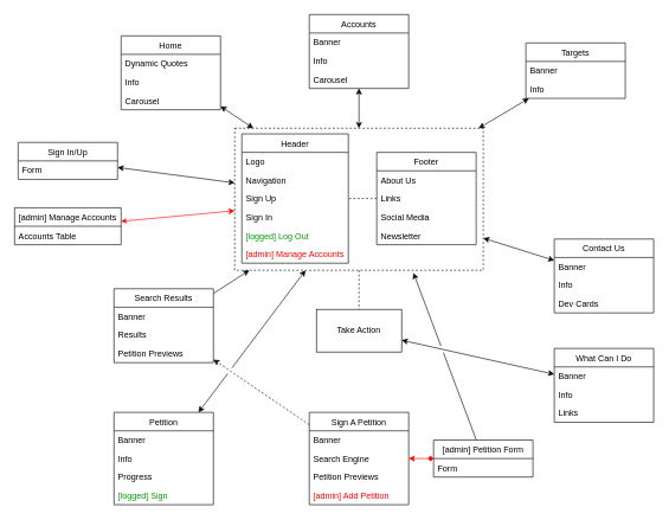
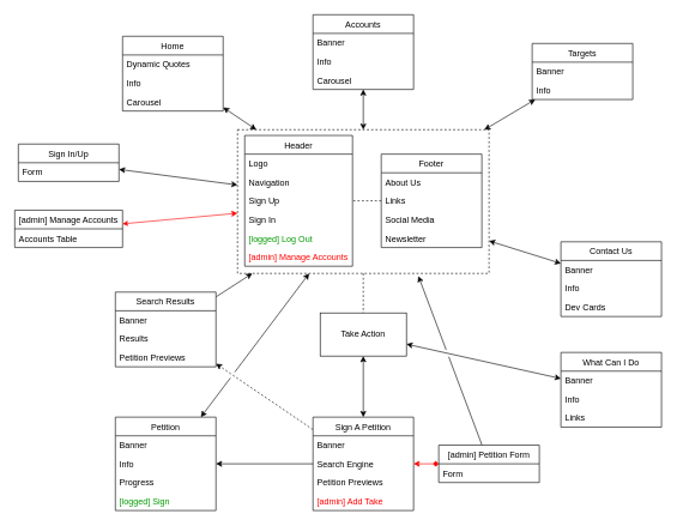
  <mxCell id="0" />
  <mxCell id="1" parent="0" />
  <mxCell id="2" style="edgeStyle=none;rounded=0;orthogonalLoop=1;jettySize=auto;html=1;startArrow=none;startFill=0;dashed=1;endArrow=none;endFill=0;" edge="1" parent="1" source="3" target="20"><mxGeometry relative="1" as="geometry" /></mxCell>
  <mxCell id="3" value="" style="rounded=0;whiteSpace=wrap;html=1;fillColor=none;dashed=1;" vertex="1" parent="1"><mxGeometry x="330" y="180" width="350" height="200" as="geometry" /></mxCell>
  <mxCell id="4" style="edgeStyle=none;rounded=0;orthogonalLoop=1;jettySize=auto;html=1;startArrow=classic;startFill=1;" edge="1" parent="1" source="5" target="3"><mxGeometry relative="1" as="geometry" /></mxCell>
  <mxCell id="5" value="Home" style="swimlane;fontStyle=0;childLayout=stackLayout;horizontal=1;startSize=26;horizontalStack=0;resizeParent=1;resizeParentMax=0;resizeLast=0;collapsible=1;marginBottom=0;" vertex="1" parent="1"><mxGeometry x="170" y="50" width="140" height="104" as="geometry" /></mxCell>
  <mxCell id="6" value="Dynamic Quotes" style="text;strokeColor=none;fillColor=none;align=left;verticalAlign=top;spacingLeft=4;spacingRight=4;overflow=hidden;rotatable=0;points=[[0,0.5],[1,0.5]];portConstraint=eastwest;" vertex="1" parent="5"><mxGeometry y="26" width="140" height="26" as="geometry" /></mxCell>
  <mxCell id="7" value="Info" style="text;strokeColor=none;fillColor=none;align=left;verticalAlign=top;spacingLeft=4;spacingRight=4;overflow=hidden;rotatable=0;points=[[0,0.5],[1,0.5]];portConstraint=eastwest;" vertex="1" parent="5"><mxGeometry y="52" width="140" height="26" as="geometry" /></mxCell>
  <mxCell id="8" value="Carousel" style="text;strokeColor=none;fillColor=none;align=left;verticalAlign=top;spacingLeft=4;spacingRight=4;overflow=hidden;rotatable=0;points=[[0,0.5],[1,0.5]];portConstraint=eastwest;" vertex="1" parent="5"><mxGeometry y="78" width="140" height="26" as="geometry" /></mxCell>
  <mxCell id="9" style="edgeStyle=none;rounded=0;orthogonalLoop=1;jettySize=auto;html=1;startArrow=classic;startFill=1;" edge="1" parent="1" source="10" target="3"><mxGeometry relative="1" as="geometry" /></mxCell>
  <mxCell id="10" value="Targets" style="swimlane;fontStyle=0;childLayout=stackLayout;horizontal=1;startSize=26;horizontalStack=0;resizeParent=1;resizeParentMax=0;resizeLast=0;collapsible=1;marginBottom=0;" vertex="1" parent="1"><mxGeometry x="740" y="60" width="140" height="78" as="geometry" /></mxCell>
  <mxCell id="11" value="Banner" style="text;strokeColor=none;fillColor=none;align=left;verticalAlign=top;spacingLeft=4;spacingRight=4;overflow=hidden;rotatable=0;points=[[0,0.5],[1,0.5]];portConstraint=eastwest;" vertex="1" parent="10"><mxGeometry y="26" width="140" height="26" as="geometry" /></mxCell>
  <mxCell id="12" value="Info" style="text;strokeColor=none;fillColor=none;align=left;verticalAlign=top;spacingLeft=4;spacingRight=4;overflow=hidden;rotatable=0;points=[[0,0.5],[1,0.5]];portConstraint=eastwest;" vertex="1" parent="10"><mxGeometry y="52" width="140" height="26" as="geometry" /></mxCell>
  <mxCell id="13" style="edgeStyle=none;rounded=0;orthogonalLoop=1;jettySize=auto;html=1;startArrow=classic;startFill=1;" edge="1" parent="1" source="14" target="3"><mxGeometry relative="1" as="geometry" /></mxCell>
  <mxCell id="14" value="Accounts" style="swimlane;fontStyle=0;childLayout=stackLayout;horizontal=1;startSize=26;horizontalStack=0;resizeParent=1;resizeParentMax=0;resizeLast=0;collapsible=1;marginBottom=0;" vertex="1" parent="1"><mxGeometry x="435" width="140" height="104" as="geometry" y="20" /></mxCell>
  <mxCell id="15" value="Banner" style="text;strokeColor=none;fillColor=none;align=left;verticalAlign=top;spacingLeft=4;spacingRight=4;overflow=hidden;rotatable=0;points=[[0,0.5],[1,0.5]];portConstraint=eastwest;" vertex="1" parent="14"><mxGeometry y="26" width="140" height="26" as="geometry" /></mxCell>
  <mxCell id="16" value="Info" style="text;strokeColor=none;fillColor=none;align=left;verticalAlign=top;spacingLeft=4;spacingRight=4;overflow=hidden;rotatable=0;points=[[0,0.5],[1,0.5]];portConstraint=eastwest;" vertex="1" parent="14"><mxGeometry y="52" width="140" height="26" as="geometry" /></mxCell>
  <mxCell id="17" value="Carousel" style="text;strokeColor=none;fillColor=none;align=left;verticalAlign=top;spacingLeft=4;spacingRight=4;overflow=hidden;rotatable=0;points=[[0,0.5],[1,0.5]];portConstraint=eastwest;" vertex="1" parent="14"><mxGeometry y="78" width="140" height="26" as="geometry" /></mxCell>
+ <mxCell id="18" style="edgeStyle=none;rounded=0;orthogonalLoop=1;jettySize=auto;html=1;startArrow=classic;startFill=1;" edge="1" parent="1" source="20" target="28"><mxGeometry relative="1" as="geometry" /></mxCell>
  <mxCell id="19" style="edgeStyle=none;rounded=0;jumpStyle=gap;orthogonalLoop=1;jettySize=auto;html=1;startArrow=classic;startFill=1;" edge="1" parent="1" source="20" target="21"><mxGeometry relative="1" as="geometry" /></mxCell>
  <mxCell id="20" value="Take Action" style="rounded=0;whiteSpace=wrap;html=1;" vertex="1" parent="1"><mxGeometry x="445" y="435" width="120" height="60" as="geometry" /></mxCell>
  <mxCell id="21" value="What Can I Do" style="swimlane;fontStyle=0;childLayout=stackLayout;horizontal=1;startSize=26;horizontalStack=0;resizeParent=1;resizeParentMax=0;resizeLast=0;collapsible=1;marginBottom=0;" vertex="1" parent="1"><mxGeometry x="780" y="490" width="140" height="104" as="geometry" /></mxCell>
  <mxCell id="22" value="Banner" style="text;strokeColor=none;fillColor=none;align=left;verticalAlign=top;spacingLeft=4;spacingRight=4;overflow=hidden;rotatable=0;points=[[0,0.5],[1,0.5]];portConstraint=eastwest;" vertex="1" parent="21"><mxGeometry y="26" width="140" height="26" as="geometry" /></mxCell>
  <mxCell id="23" value="Info" style="text;strokeColor=none;fillColor=none;align=left;verticalAlign=top;spacingLeft=4;spacingRight=4;overflow=hidden;rotatable=0;points=[[0,0.5],[1,0.5]];portConstraint=eastwest;" vertex="1" parent="21"><mxGeometry y="52" width="140" height="26" as="geometry" /></mxCell>
  <mxCell id="24" value="Links" style="text;strokeColor=none;fillColor=none;align=left;verticalAlign=top;spacingLeft=4;spacingRight=4;overflow=hidden;rotatable=0;points=[[0,0.5],[1,0.5]];portConstraint=eastwest;" vertex="1" parent="21"><mxGeometry y="78" width="140" height="26" as="geometry" /></mxCell>
  <mxCell id="25" style="edgeStyle=none;rounded=0;orthogonalLoop=1;jettySize=auto;html=1;startArrow=classic;startFill=1;strokeColor=#FF0000;endArrow=diamond;" edge="1" parent="1" source="28" target="34"><mxGeometry relative="1" as="geometry" /></mxCell>
+ <mxCell id="26" style="edgeStyle=none;rounded=0;orthogonalLoop=1;jettySize=auto;html=1;startArrow=none;startFill=0;" edge="1" parent="1" source="28" target="58"><mxGeometry relative="1" as="geometry" /></mxCell>
  <mxCell id="27" style="edgeStyle=none;rounded=0;jumpStyle=arc;jumpSize=10;orthogonalLoop=1;jettySize=auto;html=1;fontColor=#009900;startArrow=none;startFill=0;endArrow=classic;endFill=1;startSize=5;dashed=1;" edge="1" parent="1" source="28" target="64"><mxGeometry relative="1" as="geometry" /></mxCell>
  <mxCell id="28" value="Sign A Petition" style="swimlane;fontStyle=0;childLayout=stackLayout;horizontal=1;startSize=26;horizontalStack=0;resizeParent=1;resizeParentMax=0;resizeLast=0;collapsible=1;marginBottom=0;" vertex="1" parent="1"><mxGeometry x="435" y="580" width="140" height="130" as="geometry" /></mxCell>
  <mxCell id="29" value="Banner" style="text;strokeColor=none;fillColor=none;align=left;verticalAlign=top;spacingLeft=4;spacingRight=4;overflow=hidden;rotatable=0;points=[[0,0.5],[1,0.5]];portConstraint=eastwest;" vertex="1" parent="28"><mxGeometry y="26" width="140" height="26" as="geometry" /></mxCell>
  <mxCell id="30" value="Search Engine" style="text;strokeColor=none;fillColor=none;align=left;verticalAlign=top;spacingLeft=4;spacingRight=4;overflow=hidden;rotatable=0;points=[[0,0.5],[1,0.5]];portConstraint=eastwest;" vertex="1" parent="28"><mxGeometry y="52" width="140" height="26" as="geometry" /></mxCell>
  <mxCell id="31" value="Petition Previews" style="text;strokeColor=none;fillColor=none;align=left;verticalAlign=top;spacingLeft=4;spacingRight=4;overflow=hidden;rotatable=0;points=[[0,0.5],[1,0.5]];portConstraint=eastwest;" vertex="1" parent="28"><mxGeometry y="78" width="140" height="26" as="geometry" /></mxCell>
- <mxCell id="32" value="[admin] Add Petition" style="text;strokeColor=none;fillColor=none;align=left;verticalAlign=top;spacingLeft=4;spacingRight=4;overflow=hidden;rotatable=0;points=[[0,0.5],[1,0.5]];portConstraint=eastwest;fontColor=#FF0000;" vertex="1" parent="28"><mxGeometry y="104" width="140" height="26" as="geometry" /></mxCell>
+ <mxCell id="32" value="[admin] Add Take" style="text;strokeColor=none;fillColor=none;align=left;verticalAlign=top;spacingLeft=4;spacingRight=4;overflow=hidden;rotatable=0;points=[[0,0.5],[1,0.5]];portConstraint=eastwest;fontColor=#FF0000;" vertex="1" parent="28"><mxGeometry y="104" width="140" height="26" as="geometry" /></mxCell>
  <mxCell id="33" style="edgeStyle=none;rounded=0;orthogonalLoop=1;jettySize=auto;html=1;startArrow=none;startFill=0;entryX=0.719;entryY=1.018;entryDx=0;entryDy=0;entryPerimeter=0;jumpStyle=gap;jumpSize=10;startSize=5;" edge="1" parent="1" source="34" target="3"><mxGeometry relative="1" as="geometry"><mxPoint x="580" y="390" as="targetPoint" /></mxGeometry></mxCell>
  <mxCell id="34" value="[admin] Petition Form" style="swimlane;fontStyle=0;childLayout=stackLayout;horizontal=1;startSize=26;horizontalStack=0;resizeParent=1;resizeParentMax=0;resizeLast=0;collapsible=1;marginBottom=0;" vertex="1" parent="1"><mxGeometry x="610" y="619" width="140" height="52" as="geometry" /></mxCell>
  <mxCell id="35" value="Form" style="text;strokeColor=none;fillColor=none;align=left;verticalAlign=top;spacingLeft=4;spacingRight=4;overflow=hidden;rotatable=0;points=[[0,0.5],[1,0.5]];portConstraint=eastwest;" vertex="1" parent="34"><mxGeometry y="26" width="140" height="26" as="geometry" /></mxCell>
  <mxCell id="36" style="edgeStyle=none;rounded=0;orthogonalLoop=1;jettySize=auto;html=1;startArrow=classic;startFill=1;" edge="1" parent="1" source="37" target="3"><mxGeometry relative="1" as="geometry" /></mxCell>
  <mxCell id="37" value="Contact Us" style="swimlane;fontStyle=0;childLayout=stackLayout;horizontal=1;startSize=26;horizontalStack=0;resizeParent=1;resizeParentMax=0;resizeLast=0;collapsible=1;marginBottom=0;" vertex="1" parent="1"><mxGeometry x="780" y="336" width="140" height="104" as="geometry" /></mxCell>
  <mxCell id="38" value="Banner" style="text;strokeColor=none;fillColor=none;align=left;verticalAlign=top;spacingLeft=4;spacingRight=4;overflow=hidden;rotatable=0;points=[[0,0.5],[1,0.5]];portConstraint=eastwest;" vertex="1" parent="37"><mxGeometry y="26" width="140" height="26" as="geometry" /></mxCell>
  <mxCell id="39" value="Info" style="text;strokeColor=none;fillColor=none;align=left;verticalAlign=top;spacingLeft=4;spacingRight=4;overflow=hidden;rotatable=0;points=[[0,0.5],[1,0.5]];portConstraint=eastwest;" vertex="1" parent="37"><mxGeometry y="52" width="140" height="26" as="geometry" /></mxCell>
  <mxCell id="40" value="Dev Cards" style="text;strokeColor=none;fillColor=none;align=left;verticalAlign=top;spacingLeft=4;spacingRight=4;overflow=hidden;rotatable=0;points=[[0,0.5],[1,0.5]];portConstraint=eastwest;" vertex="1" parent="37"><mxGeometry y="78" width="140" height="26" as="geometry" /></mxCell>
  <mxCell id="41" value="Header" style="swimlane;fontStyle=0;childLayout=stackLayout;horizontal=1;startSize=26;horizontalStack=0;resizeParent=1;resizeParentMax=0;resizeLast=0;collapsible=1;marginBottom=0;" vertex="1" parent="1"><mxGeometry x="340" y="188" width="150" height="182" as="geometry" /></mxCell>
  <mxCell id="42" value="Logo" style="text;strokeColor=none;fillColor=none;align=left;verticalAlign=top;spacingLeft=4;spacingRight=4;overflow=hidden;rotatable=0;points=[[0,0.5],[1,0.5]];portConstraint=eastwest;" vertex="1" parent="41"><mxGeometry y="26" width="150" height="26" as="geometry" /></mxCell>
  <mxCell id="43" value="Navigation" style="text;strokeColor=none;fillColor=none;align=left;verticalAlign=top;spacingLeft=4;spacingRight=4;overflow=hidden;rotatable=0;points=[[0,0.5],[1,0.5]];portConstraint=eastwest;" vertex="1" parent="41"><mxGeometry y="52" width="150" height="26" as="geometry" /></mxCell>
  <mxCell id="44" value="Sign Up" style="text;strokeColor=none;fillColor=none;align=left;verticalAlign=top;spacingLeft=4;spacingRight=4;overflow=hidden;rotatable=0;points=[[0,0.5],[1,0.5]];portConstraint=eastwest;" vertex="1" parent="41"><mxGeometry y="78" width="150" height="26" as="geometry" /></mxCell>
  <mxCell id="45" value="Sign In" style="text;strokeColor=none;fillColor=none;align=left;verticalAlign=top;spacingLeft=4;spacingRight=4;overflow=hidden;rotatable=0;points=[[0,0.5],[1,0.5]];portConstraint=eastwest;" vertex="1" parent="41"><mxGeometry y="104" width="150" height="26" as="geometry" /></mxCell>
  <mxCell id="46" value="[logged] Log Out" style="text;strokeColor=none;fillColor=none;align=left;verticalAlign=top;spacingLeft=4;spacingRight=4;overflow=hidden;rotatable=0;points=[[0,0.5],[1,0.5]];portConstraint=eastwest;fontColor=#009900;" vertex="1" parent="41"><mxGeometry y="130" width="150" height="26" as="geometry" /></mxCell>
  <mxCell id="47" value="[admin] Manage Accounts" style="text;strokeColor=none;fillColor=none;align=left;verticalAlign=top;spacingLeft=4;spacingRight=4;overflow=hidden;rotatable=0;points=[[0,0.5],[1,0.5]];portConstraint=eastwest;fontColor=#FF0000;" vertex="1" parent="41"><mxGeometry y="156" width="150" height="26" as="geometry" /></mxCell>
  <mxCell id="48" style="edgeStyle=none;rounded=0;orthogonalLoop=1;jettySize=auto;html=1;entryX=1;entryY=0.5;entryDx=0;entryDy=0;startArrow=none;startFill=0;endArrow=none;endFill=0;dashed=1;" edge="1" parent="1" source="49" target="44"><mxGeometry relative="1" as="geometry" /></mxCell>
  <mxCell id="49" value="Footer" style="swimlane;fontStyle=0;childLayout=stackLayout;horizontal=1;startSize=26;horizontalStack=0;resizeParent=1;resizeParentMax=0;resizeLast=0;collapsible=1;marginBottom=0;" vertex="1" parent="1"><mxGeometry x="530" y="214" width="140" height="130" as="geometry" /></mxCell>
  <mxCell id="50" value="About Us" style="text;strokeColor=none;fillColor=none;align=left;verticalAlign=top;spacingLeft=4;spacingRight=4;overflow=hidden;rotatable=0;points=[[0,0.5],[1,0.5]];portConstraint=eastwest;" vertex="1" parent="49"><mxGeometry y="26" width="140" height="26" as="geometry" /></mxCell>
  <mxCell id="51" value="Links" style="text;strokeColor=none;fillColor=none;align=left;verticalAlign=top;spacingLeft=4;spacingRight=4;overflow=hidden;rotatable=0;points=[[0,0.5],[1,0.5]];portConstraint=eastwest;" vertex="1" parent="49"><mxGeometry y="52" width="140" height="26" as="geometry" /></mxCell>
  <mxCell id="52" value="Social Media" style="text;strokeColor=none;fillColor=none;align=left;verticalAlign=top;spacingLeft=4;spacingRight=4;overflow=hidden;rotatable=0;points=[[0,0.5],[1,0.5]];portConstraint=eastwest;" vertex="1" parent="49"><mxGeometry y="78" width="140" height="26" as="geometry" /></mxCell>
  <mxCell id="53" value="Newsletter" style="text;strokeColor=none;fillColor=none;align=left;verticalAlign=top;spacingLeft=4;spacingRight=4;overflow=hidden;rotatable=0;points=[[0,0.5],[1,0.5]];portConstraint=eastwest;" vertex="1" parent="49"><mxGeometry y="104" width="140" height="26" as="geometry" /></mxCell>
  <mxCell id="54" style="edgeStyle=none;rounded=0;orthogonalLoop=1;jettySize=auto;html=1;startArrow=classic;startFill=1;" edge="1" parent="1" source="55" target="3"><mxGeometry relative="1" as="geometry" /></mxCell>
  <mxCell id="55" value="Sign In/Up" style="swimlane;fontStyle=0;childLayout=stackLayout;horizontal=1;startSize=26;horizontalStack=0;resizeParent=1;resizeParentMax=0;resizeLast=0;collapsible=1;marginBottom=0;" vertex="1" parent="1"><mxGeometry x="25" y="200" width="140" height="52" as="geometry" /></mxCell>
  <mxCell id="56" value="Form" style="text;strokeColor=none;fillColor=none;align=left;verticalAlign=top;spacingLeft=4;spacingRight=4;overflow=hidden;rotatable=0;points=[[0,0.5],[1,0.5]];portConstraint=eastwest;" vertex="1" parent="55"><mxGeometry y="26" width="140" height="26" as="geometry" /></mxCell>
  <mxCell id="57" style="edgeStyle=none;rounded=0;orthogonalLoop=1;jettySize=auto;html=1;startArrow=classic;startFill=1;jumpStyle=gap;jumpSize=10;" edge="1" parent="1" source="58" target="3"><mxGeometry relative="1" as="geometry" /></mxCell>
  <mxCell id="58" value="Petition" style="swimlane;fontStyle=0;childLayout=stackLayout;horizontal=1;startSize=26;horizontalStack=0;resizeParent=1;resizeParentMax=0;resizeLast=0;collapsible=1;marginBottom=0;" vertex="1" parent="1"><mxGeometry x="160" y="580" width="140" height="130" as="geometry" /></mxCell>
  <mxCell id="59" value="Banner" style="text;strokeColor=none;fillColor=none;align=left;verticalAlign=top;spacingLeft=4;spacingRight=4;overflow=hidden;rotatable=0;points=[[0,0.5],[1,0.5]];portConstraint=eastwest;" vertex="1" parent="58"><mxGeometry y="26" width="140" height="26" as="geometry" /></mxCell>
  <mxCell id="60" value="Info" style="text;strokeColor=none;fillColor=none;align=left;verticalAlign=top;spacingLeft=4;spacingRight=4;overflow=hidden;rotatable=0;points=[[0,0.5],[1,0.5]];portConstraint=eastwest;" vertex="1" parent="58"><mxGeometry y="52" width="140" height="26" as="geometry" /></mxCell>
  <mxCell id="61" value="Progress" style="text;strokeColor=none;fillColor=none;align=left;verticalAlign=top;spacingLeft=4;spacingRight=4;overflow=hidden;rotatable=0;points=[[0,0.5],[1,0.5]];portConstraint=eastwest;" vertex="1" parent="58"><mxGeometry y="78" width="140" height="26" as="geometry" /></mxCell>
  <mxCell id="62" value="[logged] Sign" style="text;strokeColor=none;fillColor=none;align=left;verticalAlign=top;spacingLeft=4;spacingRight=4;overflow=hidden;rotatable=0;points=[[0,0.5],[1,0.5]];portConstraint=eastwest;fontColor=#009900;" vertex="1" parent="58"><mxGeometry y="104" width="140" height="26" as="geometry" /></mxCell>
  <mxCell id="63" style="edgeStyle=none;rounded=0;orthogonalLoop=1;jettySize=auto;html=1;startArrow=none;startFill=0;" edge="1" parent="1" source="64" target="3"><mxGeometry relative="1" as="geometry" /></mxCell>
  <mxCell id="64" value="Search Results" style="swimlane;fontStyle=0;childLayout=stackLayout;horizontal=1;startSize=26;horizontalStack=0;resizeParent=1;resizeParentMax=0;resizeLast=0;collapsible=1;marginBottom=0;" vertex="1" parent="1"><mxGeometry x="160" y="406" width="140" height="104" as="geometry" /></mxCell>
  <mxCell id="65" value="Banner" style="text;strokeColor=none;fillColor=none;align=left;verticalAlign=top;spacingLeft=4;spacingRight=4;overflow=hidden;rotatable=0;points=[[0,0.5],[1,0.5]];portConstraint=eastwest;" vertex="1" parent="64"><mxGeometry y="26" width="140" height="26" as="geometry" /></mxCell>
  <mxCell id="66" value="Results" style="text;strokeColor=none;fillColor=none;align=left;verticalAlign=top;spacingLeft=4;spacingRight=4;overflow=hidden;rotatable=0;points=[[0,0.5],[1,0.5]];portConstraint=eastwest;" vertex="1" parent="64"><mxGeometry y="52" width="140" height="26" as="geometry" /></mxCell>
  <mxCell id="67" value="Petition Previews" style="text;strokeColor=none;fillColor=none;align=left;verticalAlign=top;spacingLeft=4;spacingRight=4;overflow=hidden;rotatable=0;points=[[0,0.5],[1,0.5]];portConstraint=eastwest;" vertex="1" parent="64"><mxGeometry y="78" width="140" height="26" as="geometry" /></mxCell>
  <mxCell id="68" style="edgeStyle=none;rounded=0;jumpStyle=gap;jumpSize=10;orthogonalLoop=1;jettySize=auto;html=1;startArrow=classic;startFill=1;startSize=5;strokeColor=#FF0000;" edge="1" parent="1" source="69" target="3"><mxGeometry relative="1" as="geometry" /></mxCell>
  <mxCell id="69" value="[admin] Manage Accounts" style="swimlane;fontStyle=0;childLayout=stackLayout;horizontal=1;startSize=26;horizontalStack=0;resizeParent=1;resizeParentMax=0;resizeLast=0;collapsible=1;marginBottom=0;" vertex="1" parent="1"><mxGeometry x="20" y="292" width="150" height="52" as="geometry" /></mxCell>
  <mxCell id="70" value="Accounts Table" style="text;strokeColor=none;fillColor=none;align=left;verticalAlign=top;spacingLeft=4;spacingRight=4;overflow=hidden;rotatable=0;points=[[0,0.5],[1,0.5]];portConstraint=eastwest;" vertex="1" parent="69"><mxGeometry y="26" width="150" height="26" as="geometry" /></mxCell>
